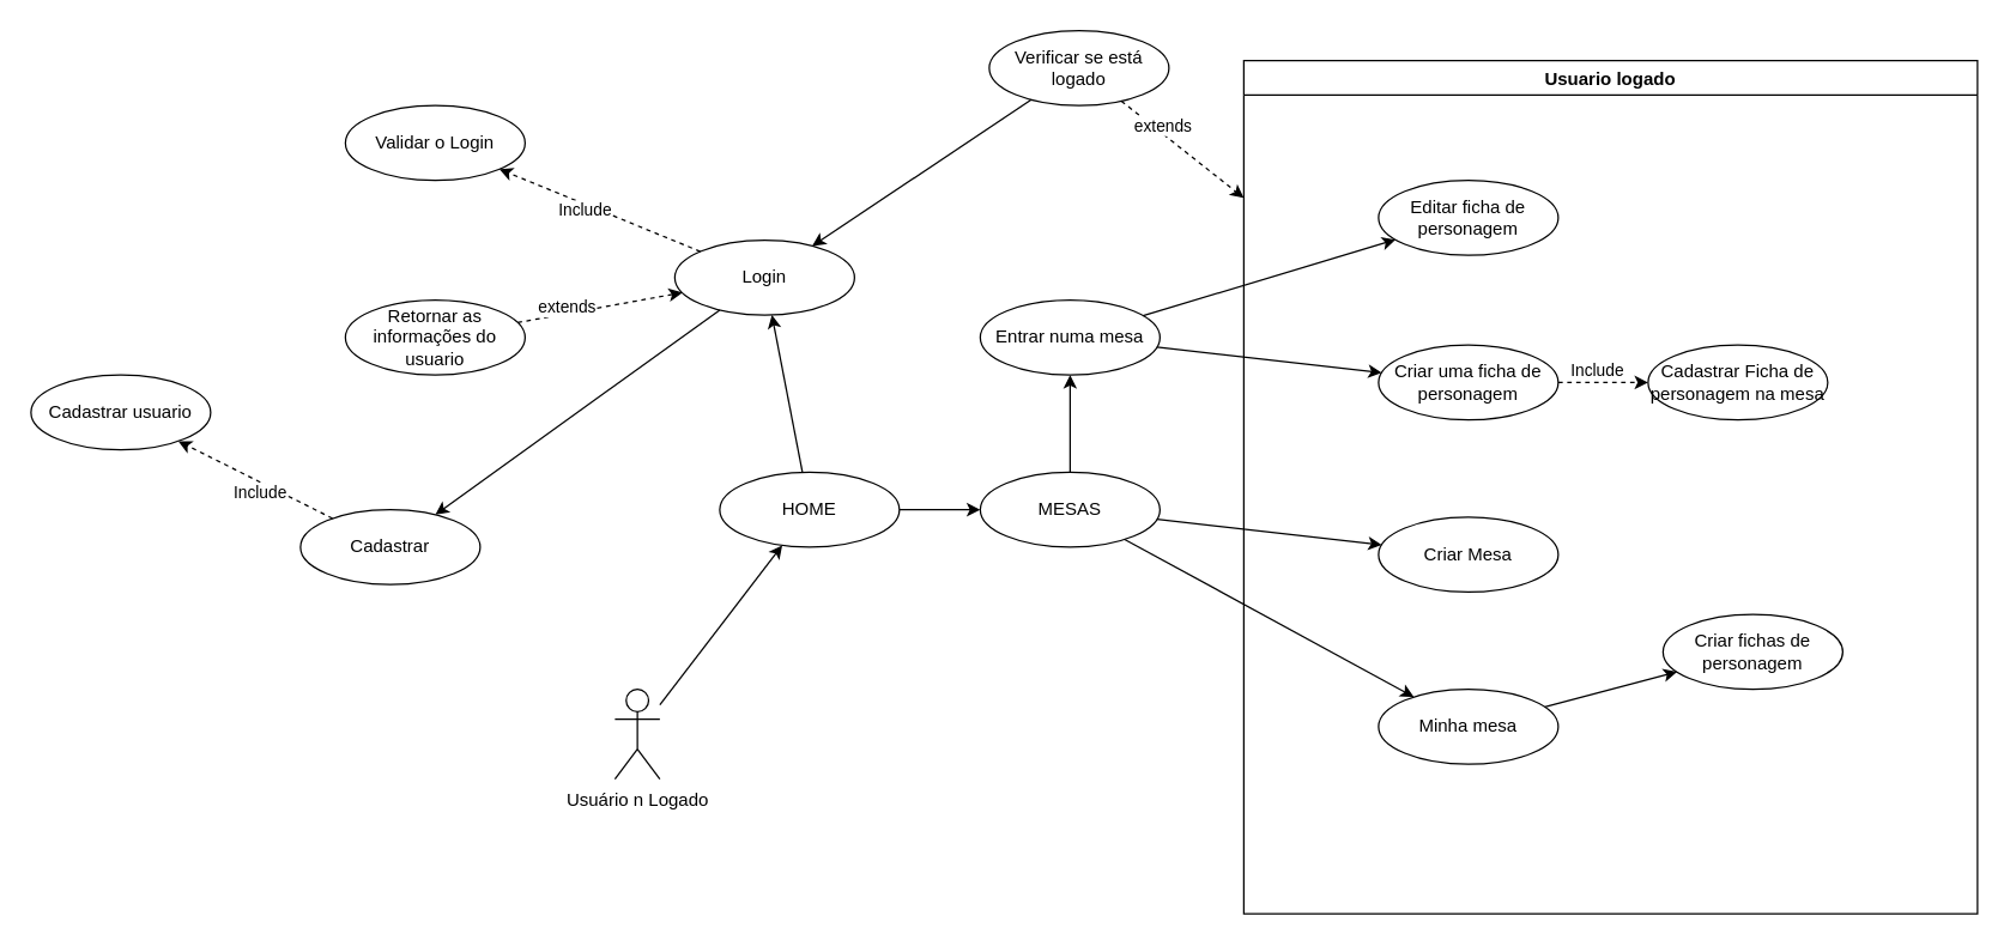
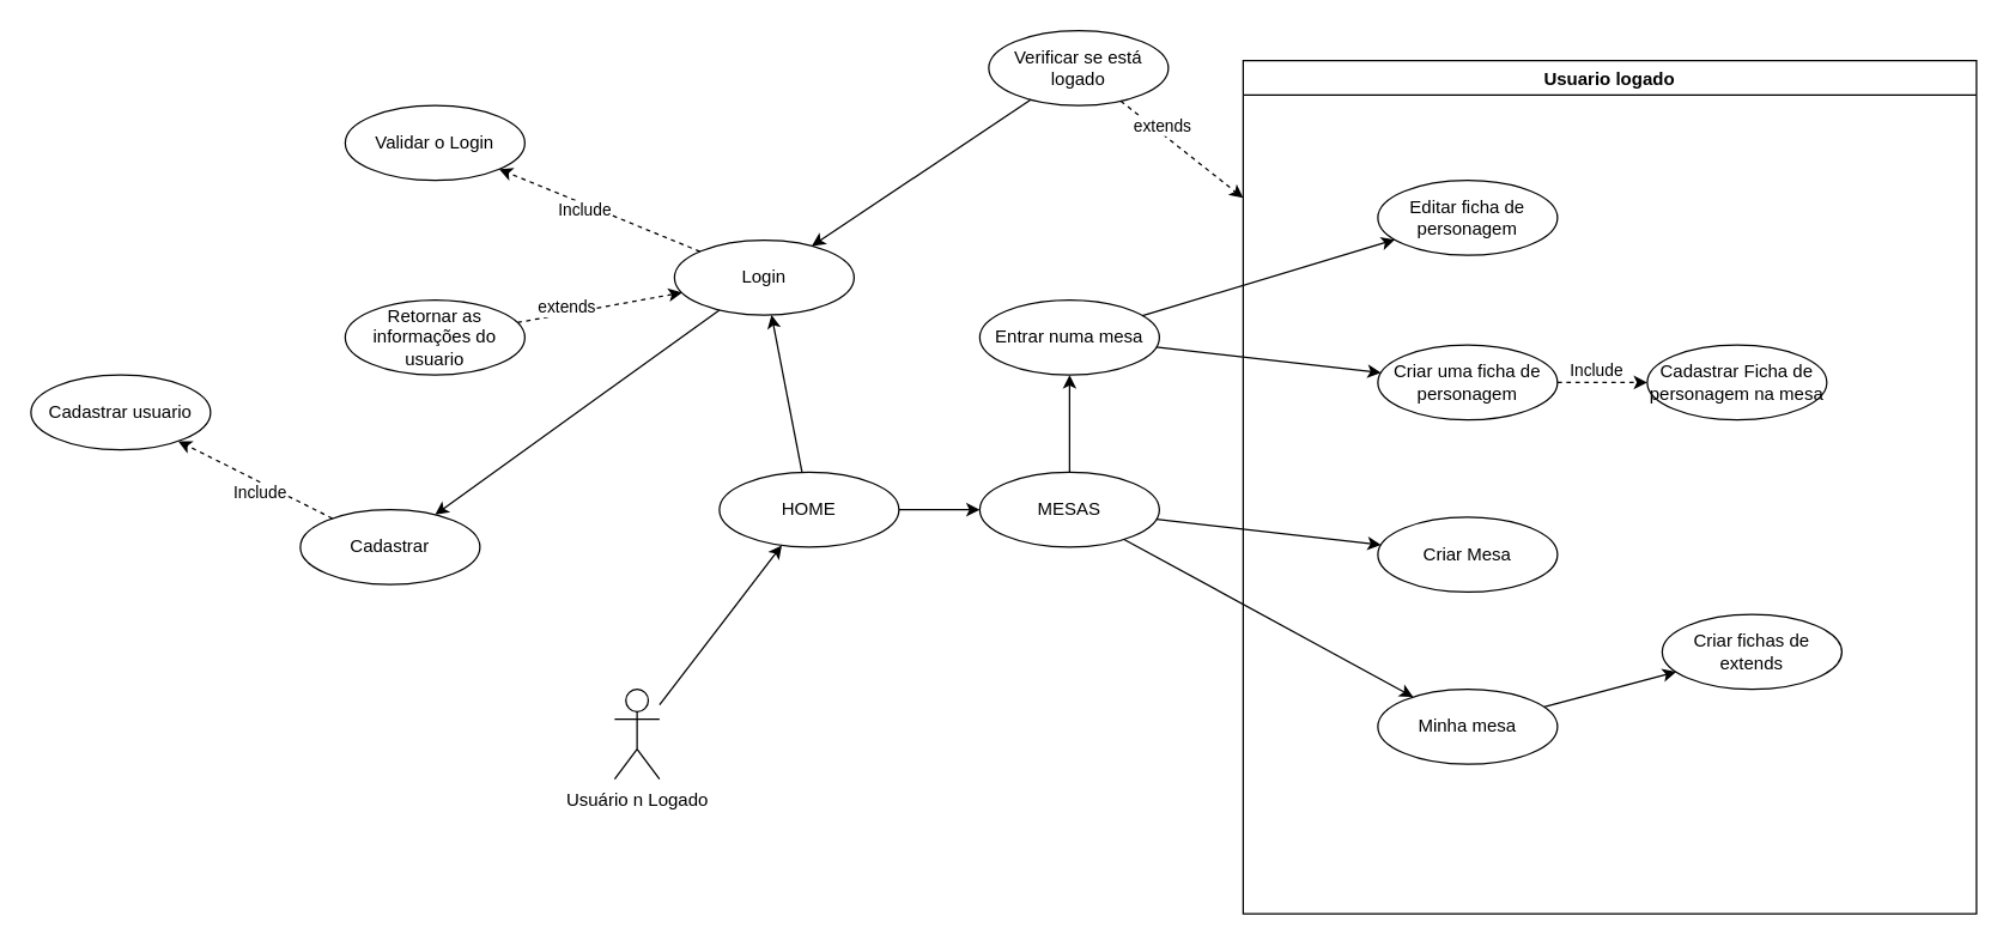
  <mxCell id="0" />
  <mxCell id="1" parent="0" />
  <mxCell id="2" value="Usuário n Logado" style="shape=umlActor;verticalLabelPosition=bottom;verticalAlign=top;html=1;outlineConnect=0;" vertex="1" parent="1"><mxGeometry x="410" y="460" width="30" height="60" as="geometry" /></mxCell>
  <mxCell id="3" value="HOME" style="ellipse;whiteSpace=wrap;html=1;" vertex="1" parent="1"><mxGeometry x="480" y="315" width="120" height="50" as="geometry" /></mxCell>
  <mxCell id="4" value="Usuario logado" style="swimlane;" vertex="1" parent="1"><mxGeometry x="830" y="40" width="490" height="570" as="geometry" /></mxCell>
  <mxCell id="5" value="Criar uma ficha de personagem" style="ellipse;whiteSpace=wrap;html=1;" vertex="1" parent="4"><mxGeometry x="90" y="190" width="120" height="50" as="geometry" /></mxCell>
  <mxCell id="6" value="Criar Mesa" style="ellipse;whiteSpace=wrap;html=1;" vertex="1" parent="4"><mxGeometry x="90" y="305" width="120" height="50" as="geometry" /></mxCell>
  <mxCell id="7" value="Editar ficha de personagem" style="ellipse;whiteSpace=wrap;html=1;" vertex="1" parent="4"><mxGeometry x="90" y="80" width="120" height="50" as="geometry" /></mxCell>
  <mxCell id="8" value="Cadastrar Ficha de personagem na mesa" style="ellipse;whiteSpace=wrap;html=1;" vertex="1" parent="4"><mxGeometry x="270" y="190" width="120" height="50" as="geometry" /></mxCell>
  <mxCell id="9" value="" style="endArrow=classic;html=1;rounded=0;strokeColor=default;dashed=1;" edge="1" parent="4" source="5" target="8"><mxGeometry width="50" height="50" relative="1" as="geometry"><mxPoint x="-120" y="-15" as="sourcePoint" /><mxPoint x="-120" y="-80" as="targetPoint" /></mxGeometry></mxCell>
  <mxCell id="10" value="Include" style="edgeLabel;html=1;align=center;verticalAlign=middle;resizable=0;points=[];" vertex="1" connectable="0" parent="9"><mxGeometry x="-0.398" y="4" relative="1" as="geometry"><mxPoint x="7" y="-5" as="offset" /></mxGeometry></mxCell>
  <mxCell id="11" value="Minha mesa" style="ellipse;whiteSpace=wrap;html=1;" vertex="1" parent="4"><mxGeometry x="90" y="420" width="120" height="50" as="geometry" /></mxCell>
- <mxCell id="12" value="Criar fichas de personagem" style="ellipse;whiteSpace=wrap;html=1;" vertex="1" parent="4"><mxGeometry x="280" y="370" width="120" height="50" as="geometry" /></mxCell>
+ <mxCell id="12" value="Criar fichas de extends" style="ellipse;whiteSpace=wrap;html=1;" vertex="1" parent="4"><mxGeometry x="280" y="370" width="120" height="50" as="geometry" /></mxCell>
  <mxCell id="13" value="" style="endArrow=classic;html=1;rounded=0;strokeColor=default;" edge="1" parent="4" source="11" target="12"><mxGeometry width="50" height="50" relative="1" as="geometry"><mxPoint x="-85.768" y="279.094" as="sourcePoint" /><mxPoint x="129.751" y="433.41" as="targetPoint" /></mxGeometry></mxCell>
  <mxCell id="14" value="Verificar se está logado" style="ellipse;whiteSpace=wrap;html=1;" vertex="1" parent="1"><mxGeometry x="660" y="20" width="120" height="50" as="geometry" /></mxCell>
  <mxCell id="15" value="" style="endArrow=classic;html=1;rounded=0;strokeColor=default;dashed=1;" edge="1" parent="1" source="14" target="4"><mxGeometry width="50" height="50" relative="1" as="geometry"><mxPoint x="420" y="240" as="sourcePoint" /><mxPoint x="800" y="470" as="targetPoint" /></mxGeometry></mxCell>
  <mxCell id="16" value="extends" style="edgeLabel;html=1;align=center;verticalAlign=middle;resizable=0;points=[];" vertex="1" connectable="0" parent="15"><mxGeometry x="-0.398" y="4" relative="1" as="geometry"><mxPoint as="offset" /></mxGeometry></mxCell>
  <mxCell id="17" value="" style="endArrow=classic;html=1;rounded=0;strokeColor=default;" edge="1" parent="1" source="3" target="33"><mxGeometry width="50" height="50" relative="1" as="geometry"><mxPoint x="750" y="390" as="sourcePoint" /><mxPoint x="800" y="340" as="targetPoint" /></mxGeometry></mxCell>
  <mxCell id="18" value="Login" style="ellipse;whiteSpace=wrap;html=1;" vertex="1" parent="1"><mxGeometry x="450" y="160" width="120" height="50" as="geometry" /></mxCell>
  <mxCell id="19" value="" style="endArrow=classic;html=1;rounded=0;strokeColor=default;" edge="1" parent="1" source="14" target="18"><mxGeometry width="50" height="50" relative="1" as="geometry"><mxPoint x="547.18" y="107.288" as="sourcePoint" /><mxPoint x="670" y="208.387" as="targetPoint" /></mxGeometry></mxCell>
  <mxCell id="20" value="" style="endArrow=classic;html=1;rounded=0;strokeColor=default;" edge="1" parent="1" source="3" target="18"><mxGeometry width="50" height="50" relative="1" as="geometry"><mxPoint x="591.082" y="331.779" as="sourcePoint" /><mxPoint x="789.061" y="243.276" as="targetPoint" /></mxGeometry></mxCell>
  <mxCell id="21" value="Validar o Login" style="ellipse;whiteSpace=wrap;html=1;" vertex="1" parent="1"><mxGeometry x="230" y="70" width="120" height="50" as="geometry" /></mxCell>
  <mxCell id="22" value="" style="endArrow=classic;html=1;rounded=0;strokeColor=default;dashed=1;" edge="1" parent="1" source="18" target="21"><mxGeometry width="50" height="50" relative="1" as="geometry"><mxPoint x="320" y="190" as="sourcePoint" /><mxPoint x="670" y="208.387" as="targetPoint" /></mxGeometry></mxCell>
  <mxCell id="23" value="Include" style="edgeLabel;html=1;align=center;verticalAlign=middle;resizable=0;points=[];" vertex="1" connectable="0" parent="22"><mxGeometry x="-0.398" y="4" relative="1" as="geometry"><mxPoint x="-35" y="-15" as="offset" /></mxGeometry></mxCell>
  <mxCell id="24" value="Retornar as informações do usuario" style="ellipse;whiteSpace=wrap;html=1;" vertex="1" parent="1"><mxGeometry x="230" y="200" width="120" height="50" as="geometry" /></mxCell>
  <mxCell id="25" value="" style="endArrow=classic;html=1;rounded=0;strokeColor=default;dashed=1;" edge="1" parent="1" source="24" target="18"><mxGeometry width="50" height="50" relative="1" as="geometry"><mxPoint x="547.18" y="107.288" as="sourcePoint" /><mxPoint x="670" y="208.387" as="targetPoint" /></mxGeometry></mxCell>
  <mxCell id="26" value="extends" style="edgeLabel;html=1;align=center;verticalAlign=middle;resizable=0;points=[];" vertex="1" connectable="0" parent="25"><mxGeometry x="-0.398" y="4" relative="1" as="geometry"><mxPoint as="offset" /></mxGeometry></mxCell>
  <mxCell id="27" value="Cadastrar" style="ellipse;whiteSpace=wrap;html=1;" vertex="1" parent="1"><mxGeometry x="200" y="340" width="120" height="50" as="geometry" /></mxCell>
  <mxCell id="28" value="" style="endArrow=classic;html=1;rounded=0;strokeColor=default;" edge="1" parent="1" source="18" target="27"><mxGeometry width="50" height="50" relative="1" as="geometry"><mxPoint x="545.208" y="325.08" as="sourcePoint" /><mxPoint x="524.823" y="219.919" as="targetPoint" /></mxGeometry></mxCell>
  <mxCell id="29" value="" style="endArrow=classic;html=1;rounded=0;strokeColor=default;" edge="1" parent="1" source="2" target="3"><mxGeometry width="50" height="50" relative="1" as="geometry"><mxPoint x="489.993" y="216.649" as="sourcePoint" /><mxPoint x="300.053" y="353.362" as="targetPoint" /></mxGeometry></mxCell>
  <mxCell id="30" value="Cadastrar usuario" style="ellipse;whiteSpace=wrap;html=1;" vertex="1" parent="1"><mxGeometry x="20" y="250" width="120" height="50" as="geometry" /></mxCell>
  <mxCell id="31" value="" style="endArrow=classic;html=1;rounded=0;strokeColor=default;dashed=1;" edge="1" parent="1" source="27" target="30"><mxGeometry width="50" height="50" relative="1" as="geometry"><mxPoint x="477.067" y="177.536" as="sourcePoint" /><mxPoint x="342.814" y="122.515" as="targetPoint" /></mxGeometry></mxCell>
  <mxCell id="32" value="Include" style="edgeLabel;html=1;align=center;verticalAlign=middle;resizable=0;points=[];" vertex="1" connectable="0" parent="31"><mxGeometry x="-0.398" y="4" relative="1" as="geometry"><mxPoint x="-16" y="-5" as="offset" /></mxGeometry></mxCell>
  <mxCell id="33" value="MESAS" style="ellipse;whiteSpace=wrap;html=1;" vertex="1" parent="1"><mxGeometry x="654" y="315" width="120" height="50" as="geometry" /></mxCell>
  <mxCell id="34" value="" style="endArrow=classic;html=1;rounded=0;strokeColor=default;" edge="1" parent="1" source="33" target="35"><mxGeometry width="50" height="50" relative="1" as="geometry"><mxPoint x="225.428" y="355.851" as="sourcePoint" /><mxPoint x="644" y="260" as="targetPoint" /></mxGeometry></mxCell>
  <mxCell id="35" value="Entrar numa mesa" style="ellipse;whiteSpace=wrap;html=1;" vertex="1" parent="1"><mxGeometry x="654" y="200" width="120" height="50" as="geometry" /></mxCell>
  <mxCell id="36" value="" style="endArrow=classic;html=1;rounded=0;strokeColor=default;" edge="1" parent="1" source="35" target="5"><mxGeometry width="50" height="50" relative="1" as="geometry"><mxPoint x="720" y="250" as="sourcePoint" /><mxPoint x="524.823" y="219.919" as="targetPoint" /></mxGeometry></mxCell>
  <mxCell id="37" value="" style="endArrow=classic;html=1;rounded=0;strokeColor=default;" edge="1" parent="1" source="33" target="6"><mxGeometry width="50" height="50" relative="1" as="geometry"><mxPoint x="790" y="235" as="sourcePoint" /><mxPoint x="890" y="235" as="targetPoint" /></mxGeometry></mxCell>
  <mxCell id="38" value="" style="endArrow=classic;html=1;rounded=0;strokeColor=default;" edge="1" parent="1" source="35" target="7"><mxGeometry width="50" height="50" relative="1" as="geometry"><mxPoint x="784" y="565" as="sourcePoint" /><mxPoint x="950" y="565" as="targetPoint" /></mxGeometry></mxCell>
  <mxCell id="39" value="" style="endArrow=classic;html=1;rounded=0;strokeColor=default;" edge="1" parent="1" source="33" target="11"><mxGeometry width="50" height="50" relative="1" as="geometry"><mxPoint x="783.835" y="803.147" as="sourcePoint" /><mxPoint x="950.21" y="797.091" as="targetPoint" /></mxGeometry></mxCell>
